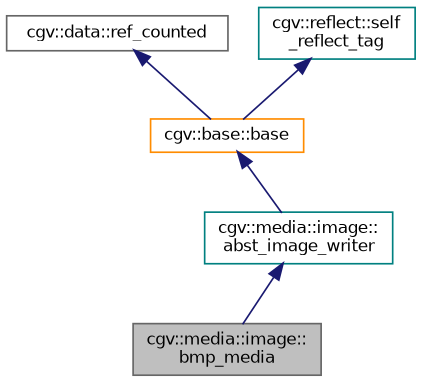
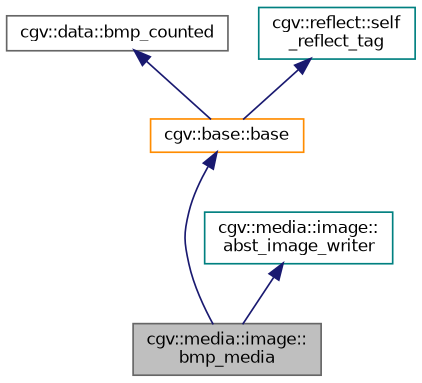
  digraph {
    node [color=gray40 fontname=Helvetica fontsize=10 shape=record]
    edge [color=midnightblue dir=back fontname=Helvetica fontsize=10 labelfontname=Helvetica labelfontsize=10 style=solid]
    n1 [fillcolor=grey75 fontcolor=black height=0.2 label="cgv::media::image::\lbmp_media" style=filled width=0.4]
    n2 [color=teal height=0.2 label="cgv::media::image::\labst_image_writer" width=0.4]
    n3 [color=darkorange height=0.2 label="cgv::base::base" width=0.4]
-   n4 [height=0.2 label="cgv::data::ref_counted" width=0.4]
+   n4 [height=0.2 label="cgv::data::bmp_counted" width=0.4]
    n5 [color=teal height=0.2 label="cgv::reflect::self\l_reflect_tag" width=0.4]
    n2 -> n1
-   n3 -> n2
+   n3 -> n1
    n4 -> n3
    n5 -> n3
  }
